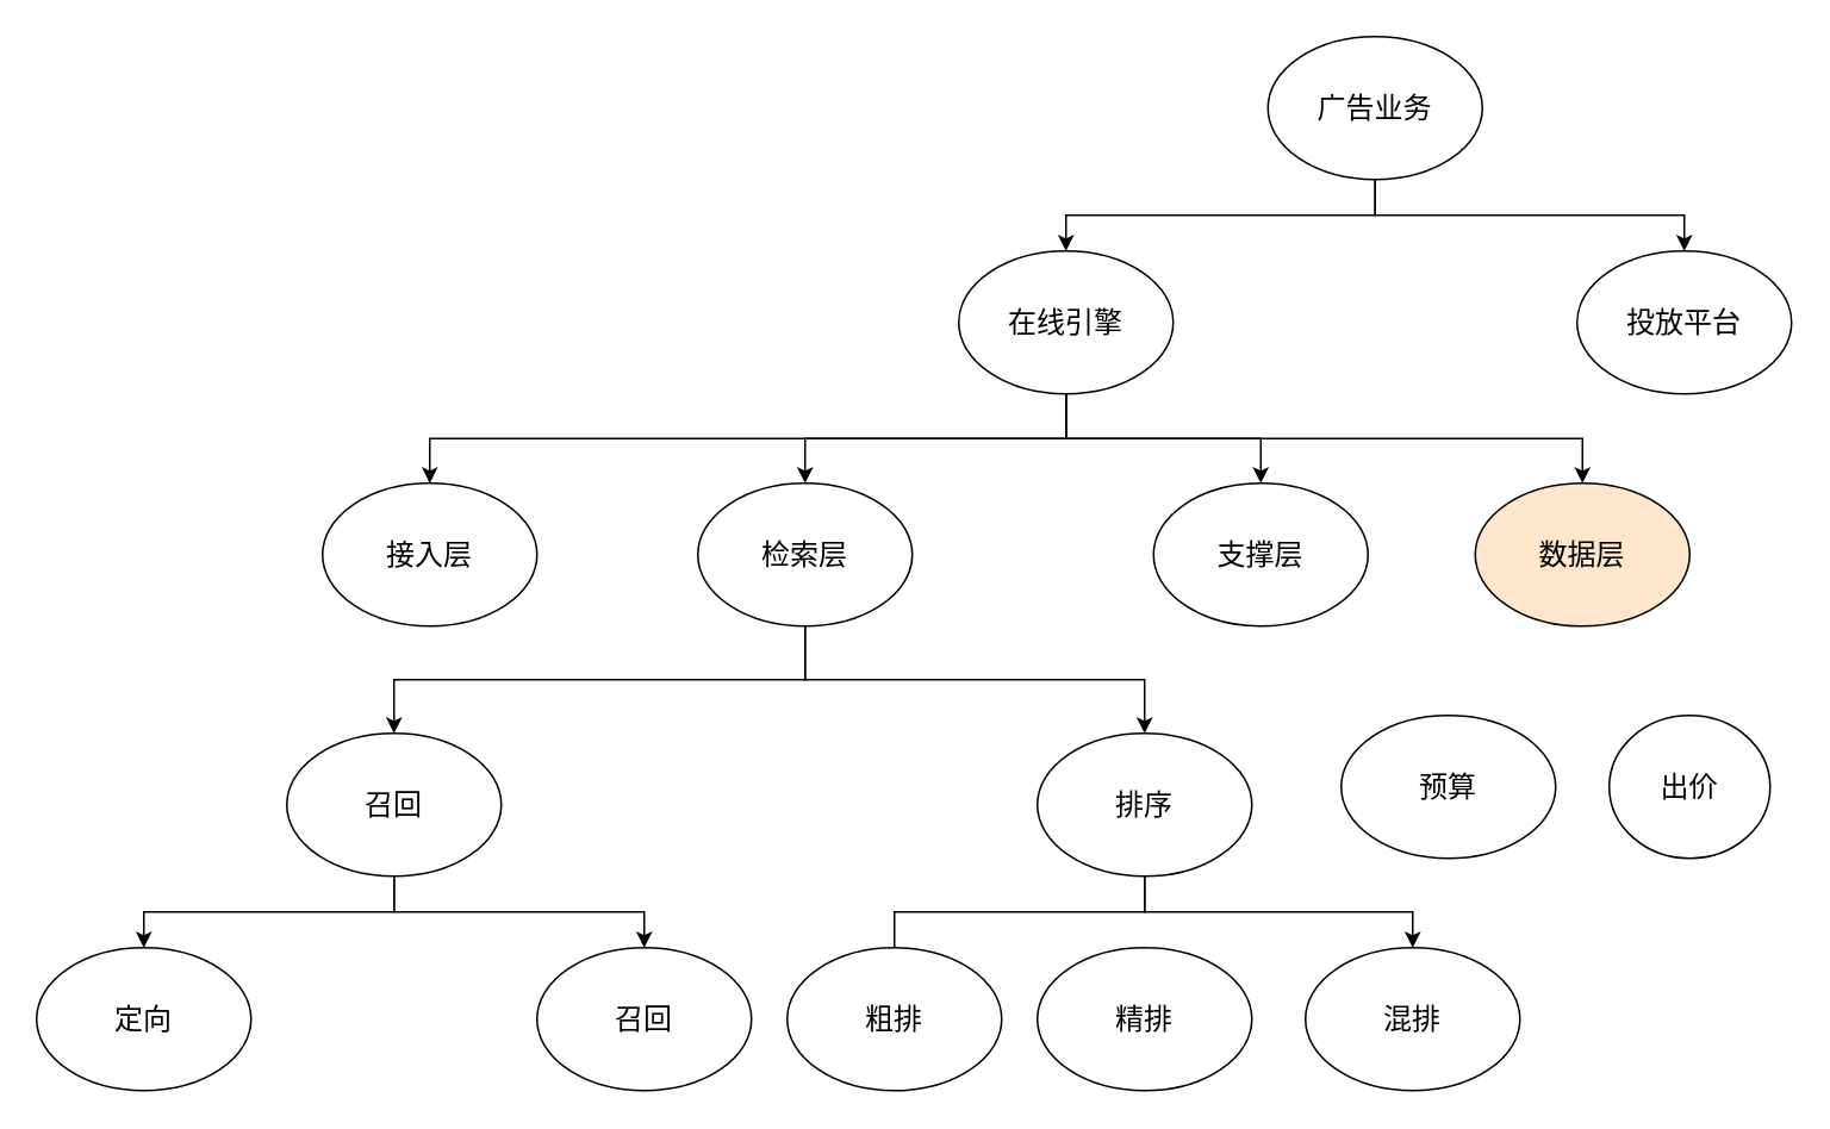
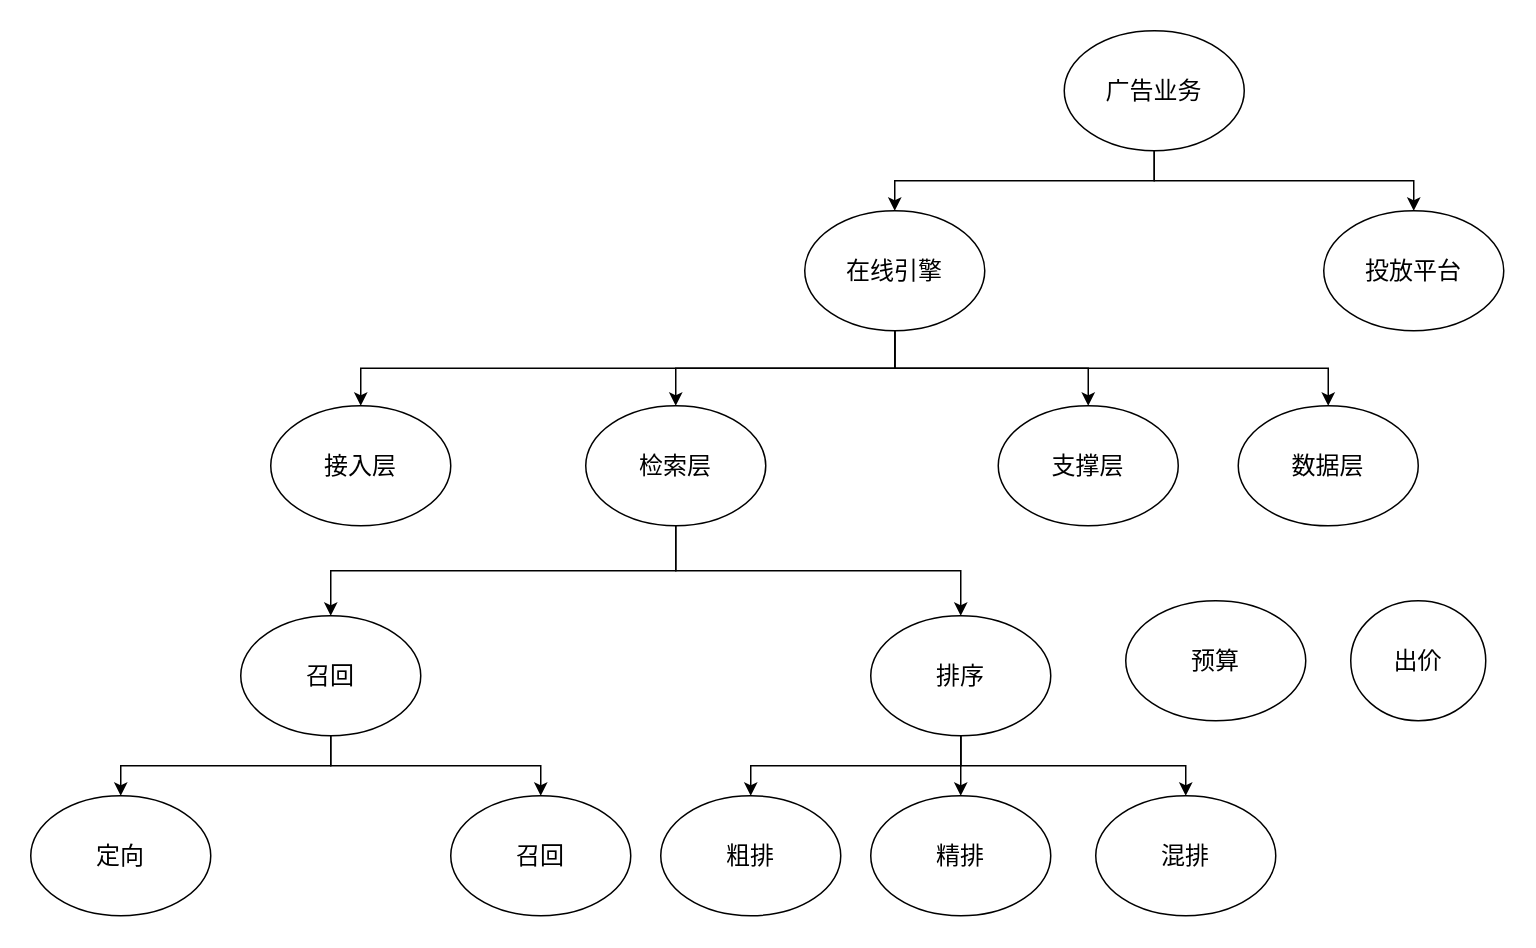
  <mxCell id="0" />
  <mxCell id="1" parent="0" />
  <mxCell id="2" style="rounded=0;orthogonalLoop=1;jettySize=auto;html=1;exitX=0.5;exitY=1;exitDx=0;exitDy=0;fontSize=16;edgeStyle=orthogonalEdgeStyle;shadow=0;" edge="1" parent="1" source="4" target="9"><mxGeometry relative="1" as="geometry" /></mxCell>
  <mxCell id="3" style="edgeStyle=orthogonalEdgeStyle;rounded=0;orthogonalLoop=1;jettySize=auto;html=1;exitX=0.5;exitY=1;exitDx=0;exitDy=0;entryX=0.5;entryY=0;entryDx=0;entryDy=0;fontSize=16;shadow=0;" edge="1" parent="1" source="4" target="10"><mxGeometry relative="1" as="geometry" /></mxCell>
  <mxCell id="4" value="广告业务" style="ellipse;whiteSpace=wrap;html=1;shadow=0;glass=1;sketch=0;fontSize=16;" vertex="1" parent="1"><mxGeometry x="709" y="20" width="120" height="80" as="geometry" /></mxCell>
  <mxCell id="5" style="edgeStyle=orthogonalEdgeStyle;rounded=0;orthogonalLoop=1;jettySize=auto;html=1;exitX=0.5;exitY=1;exitDx=0;exitDy=0;entryX=0.5;entryY=0;entryDx=0;entryDy=0;shadow=0;fontSize=16;" edge="1" parent="1" source="9" target="11"><mxGeometry relative="1" as="geometry" /></mxCell>
  <mxCell id="6" style="edgeStyle=orthogonalEdgeStyle;rounded=0;orthogonalLoop=1;jettySize=auto;html=1;exitX=0.5;exitY=1;exitDx=0;exitDy=0;entryX=0.5;entryY=0;entryDx=0;entryDy=0;shadow=0;fontSize=16;" edge="1" parent="1" source="9" target="14"><mxGeometry relative="1" as="geometry" /></mxCell>
  <mxCell id="7" style="edgeStyle=orthogonalEdgeStyle;rounded=0;orthogonalLoop=1;jettySize=auto;html=1;exitX=0.5;exitY=1;exitDx=0;exitDy=0;entryX=0.5;entryY=0;entryDx=0;entryDy=0;shadow=0;fontSize=16;" edge="1" parent="1" source="9" target="15"><mxGeometry relative="1" as="geometry" /></mxCell>
  <mxCell id="8" style="edgeStyle=orthogonalEdgeStyle;rounded=0;orthogonalLoop=1;jettySize=auto;html=1;exitX=0.5;exitY=1;exitDx=0;exitDy=0;shadow=0;fontSize=16;" edge="1" parent="1" source="9" target="16"><mxGeometry relative="1" as="geometry" /></mxCell>
  <mxCell id="9" value="在线引擎" style="ellipse;whiteSpace=wrap;html=1;shadow=0;glass=1;sketch=0;fontSize=16;" vertex="1" parent="1"><mxGeometry x="536" y="140" width="120" height="80" as="geometry" /></mxCell>
  <mxCell id="10" value="投放平台" style="ellipse;whiteSpace=wrap;html=1;shadow=0;glass=1;sketch=0;fontSize=16;" vertex="1" parent="1"><mxGeometry x="882" y="140" width="120" height="80" as="geometry" /></mxCell>
  <mxCell id="11" value="接入层" style="ellipse;whiteSpace=wrap;html=1;shadow=0;glass=1;sketch=0;fontSize=16;flipH=1;flipV=0;" vertex="1" parent="1"><mxGeometry x="180" y="270" width="120" height="80" as="geometry" /></mxCell>
  <mxCell id="12" style="edgeStyle=orthogonalEdgeStyle;rounded=0;orthogonalLoop=1;jettySize=auto;html=1;exitX=0.5;exitY=1;exitDx=0;exitDy=0;shadow=0;fontSize=16;" edge="1" parent="1" source="14" target="19"><mxGeometry relative="1" as="geometry" /></mxCell>
  <mxCell id="13" style="edgeStyle=orthogonalEdgeStyle;rounded=0;orthogonalLoop=1;jettySize=auto;html=1;exitX=0.5;exitY=1;exitDx=0;exitDy=0;entryX=0.5;entryY=0;entryDx=0;entryDy=0;shadow=0;fontSize=16;" edge="1" parent="1" source="14" target="23"><mxGeometry relative="1" as="geometry" /></mxCell>
  <mxCell id="14" value="检索层" style="ellipse;whiteSpace=wrap;html=1;shadow=0;glass=1;sketch=0;fontSize=16;flipH=1;flipV=0;" vertex="1" parent="1"><mxGeometry x="390" y="270" width="120" height="80" as="geometry" /></mxCell>
- <mxCell id="15" value="支撑层" style="ellipse;whiteSpace=wrap;html=1;shadow=0;glass=1;sketch=0;fontSize=16;flipH=1;flipV=0;" vertex="1" parent="1"><mxGeometry x="645" y="270" width="120" height="80" as="geometry" /></mxCell>
- <mxCell id="16" value="数据层" style="ellipse;whiteSpace=wrap;html=1;shadow=0;glass=1;sketch=0;fontSize=16;flipH=1;flipV=0;fillColor=#ffe6cc;" vertex="1" parent="1"><mxGeometry x="825" y="270" width="120" height="80" as="geometry" /></mxCell>
+ <mxCell id="15" value="支撑层" style="ellipse;whiteSpace=wrap;html=1;shadow=0;glass=1;sketch=0;fontSize=16;flipH=1;flipV=0;" vertex="1" parent="1"><mxGeometry x="665" y="270" width="120" height="80" as="geometry" /></mxCell>
+ <mxCell id="16" value="数据层" style="ellipse;whiteSpace=wrap;html=1;shadow=0;glass=1;sketch=0;fontSize=16;flipH=1;flipV=0;" vertex="1" parent="1"><mxGeometry x="825" y="270" width="120" height="80" as="geometry" /></mxCell>
  <mxCell id="17" style="edgeStyle=orthogonalEdgeStyle;rounded=0;orthogonalLoop=1;jettySize=auto;html=1;exitX=0.5;exitY=1;exitDx=0;exitDy=0;entryX=0.5;entryY=0;entryDx=0;entryDy=0;shadow=0;fontSize=16;" edge="1" parent="1" source="19" target="24"><mxGeometry relative="1" as="geometry" /></mxCell>
  <mxCell id="18" style="edgeStyle=orthogonalEdgeStyle;rounded=0;orthogonalLoop=1;jettySize=auto;html=1;exitX=0.5;exitY=1;exitDx=0;exitDy=0;shadow=0;fontSize=16;" edge="1" parent="1" source="19" target="25"><mxGeometry relative="1" as="geometry" /></mxCell>
  <mxCell id="19" value="召回" style="ellipse;whiteSpace=wrap;html=1;shadow=0;glass=1;sketch=0;fontSize=16;" vertex="1" parent="1"><mxGeometry x="160" y="410" width="120" height="80" as="geometry" /></mxCell>
- <mxCell id="20" style="edgeStyle=orthogonalEdgeStyle;rounded=0;orthogonalLoop=1;jettySize=auto;html=1;exitX=0.5;exitY=1;exitDx=0;exitDy=0;entryX=0.5;entryY=0;entryDx=0;entryDy=0;shadow=0;fontSize=16;endArrow=none;" edge="1" parent="1" source="23" target="26"><mxGeometry relative="1" as="geometry" /></mxCell>
+ <mxCell id="20" style="edgeStyle=orthogonalEdgeStyle;rounded=0;orthogonalLoop=1;jettySize=auto;html=1;exitX=0.5;exitY=1;exitDx=0;exitDy=0;entryX=0.5;entryY=0;entryDx=0;entryDy=0;shadow=0;fontSize=16;" edge="1" parent="1" source="23" target="26"><mxGeometry relative="1" as="geometry" /></mxCell>
+ <mxCell id="21" style="edgeStyle=orthogonalEdgeStyle;rounded=0;orthogonalLoop=1;jettySize=auto;html=1;exitX=0.5;exitY=1;exitDx=0;exitDy=0;entryX=0.5;entryY=0;entryDx=0;entryDy=0;shadow=0;fontSize=16;" edge="1" parent="1" source="23" target="27"><mxGeometry relative="1" as="geometry" /></mxCell>
  <mxCell id="22" style="edgeStyle=orthogonalEdgeStyle;rounded=0;orthogonalLoop=1;jettySize=auto;html=1;exitX=0.5;exitY=1;exitDx=0;exitDy=0;shadow=0;fontSize=16;" edge="1" parent="1" source="23" target="28"><mxGeometry relative="1" as="geometry" /></mxCell>
  <mxCell id="23" value="排序" style="ellipse;whiteSpace=wrap;html=1;shadow=0;glass=1;sketch=0;fontSize=16;" vertex="1" parent="1"><mxGeometry x="580" y="410" width="120" height="80" as="geometry" /></mxCell>
  <mxCell id="24" value="定向" style="ellipse;whiteSpace=wrap;html=1;shadow=0;glass=1;sketch=0;fontSize=16;" vertex="1" parent="1"><mxGeometry x="20" y="530" width="120" height="80" as="geometry" /></mxCell>
  <mxCell id="25" value="召回" style="ellipse;whiteSpace=wrap;html=1;shadow=0;glass=1;sketch=0;fontSize=16;" vertex="1" parent="1"><mxGeometry x="300" y="530" width="120" height="80" as="geometry" /></mxCell>
  <mxCell id="26" value="粗排" style="ellipse;whiteSpace=wrap;html=1;shadow=0;glass=1;sketch=0;fontSize=16;flipV=1;flipH=1;" vertex="1" parent="1"><mxGeometry x="440" y="530" width="120" height="80" as="geometry" /></mxCell>
  <mxCell id="27" value="精排" style="ellipse;whiteSpace=wrap;html=1;shadow=0;glass=1;sketch=0;fontSize=16;flipV=1;flipH=1;" vertex="1" parent="1"><mxGeometry x="580" y="530" width="120" height="80" as="geometry" /></mxCell>
  <mxCell id="28" value="混排" style="ellipse;whiteSpace=wrap;html=1;shadow=0;glass=1;sketch=0;fontSize=16;flipV=1;flipH=1;" vertex="1" parent="1"><mxGeometry x="730" y="530" width="120" height="80" as="geometry" /></mxCell>
  <mxCell id="29" value="预算" style="ellipse;whiteSpace=wrap;html=1;shadow=0;glass=1;sketch=0;fontSize=16;" vertex="1" parent="1"><mxGeometry x="750" y="400" width="120" height="80" as="geometry" /></mxCell>
  <mxCell id="30" value="出价" style="ellipse;whiteSpace=wrap;html=1;shadow=0;glass=1;sketch=0;fontSize=16;" vertex="1" parent="1"><mxGeometry x="900" y="400" width="90" height="80" as="geometry" /></mxCell>
